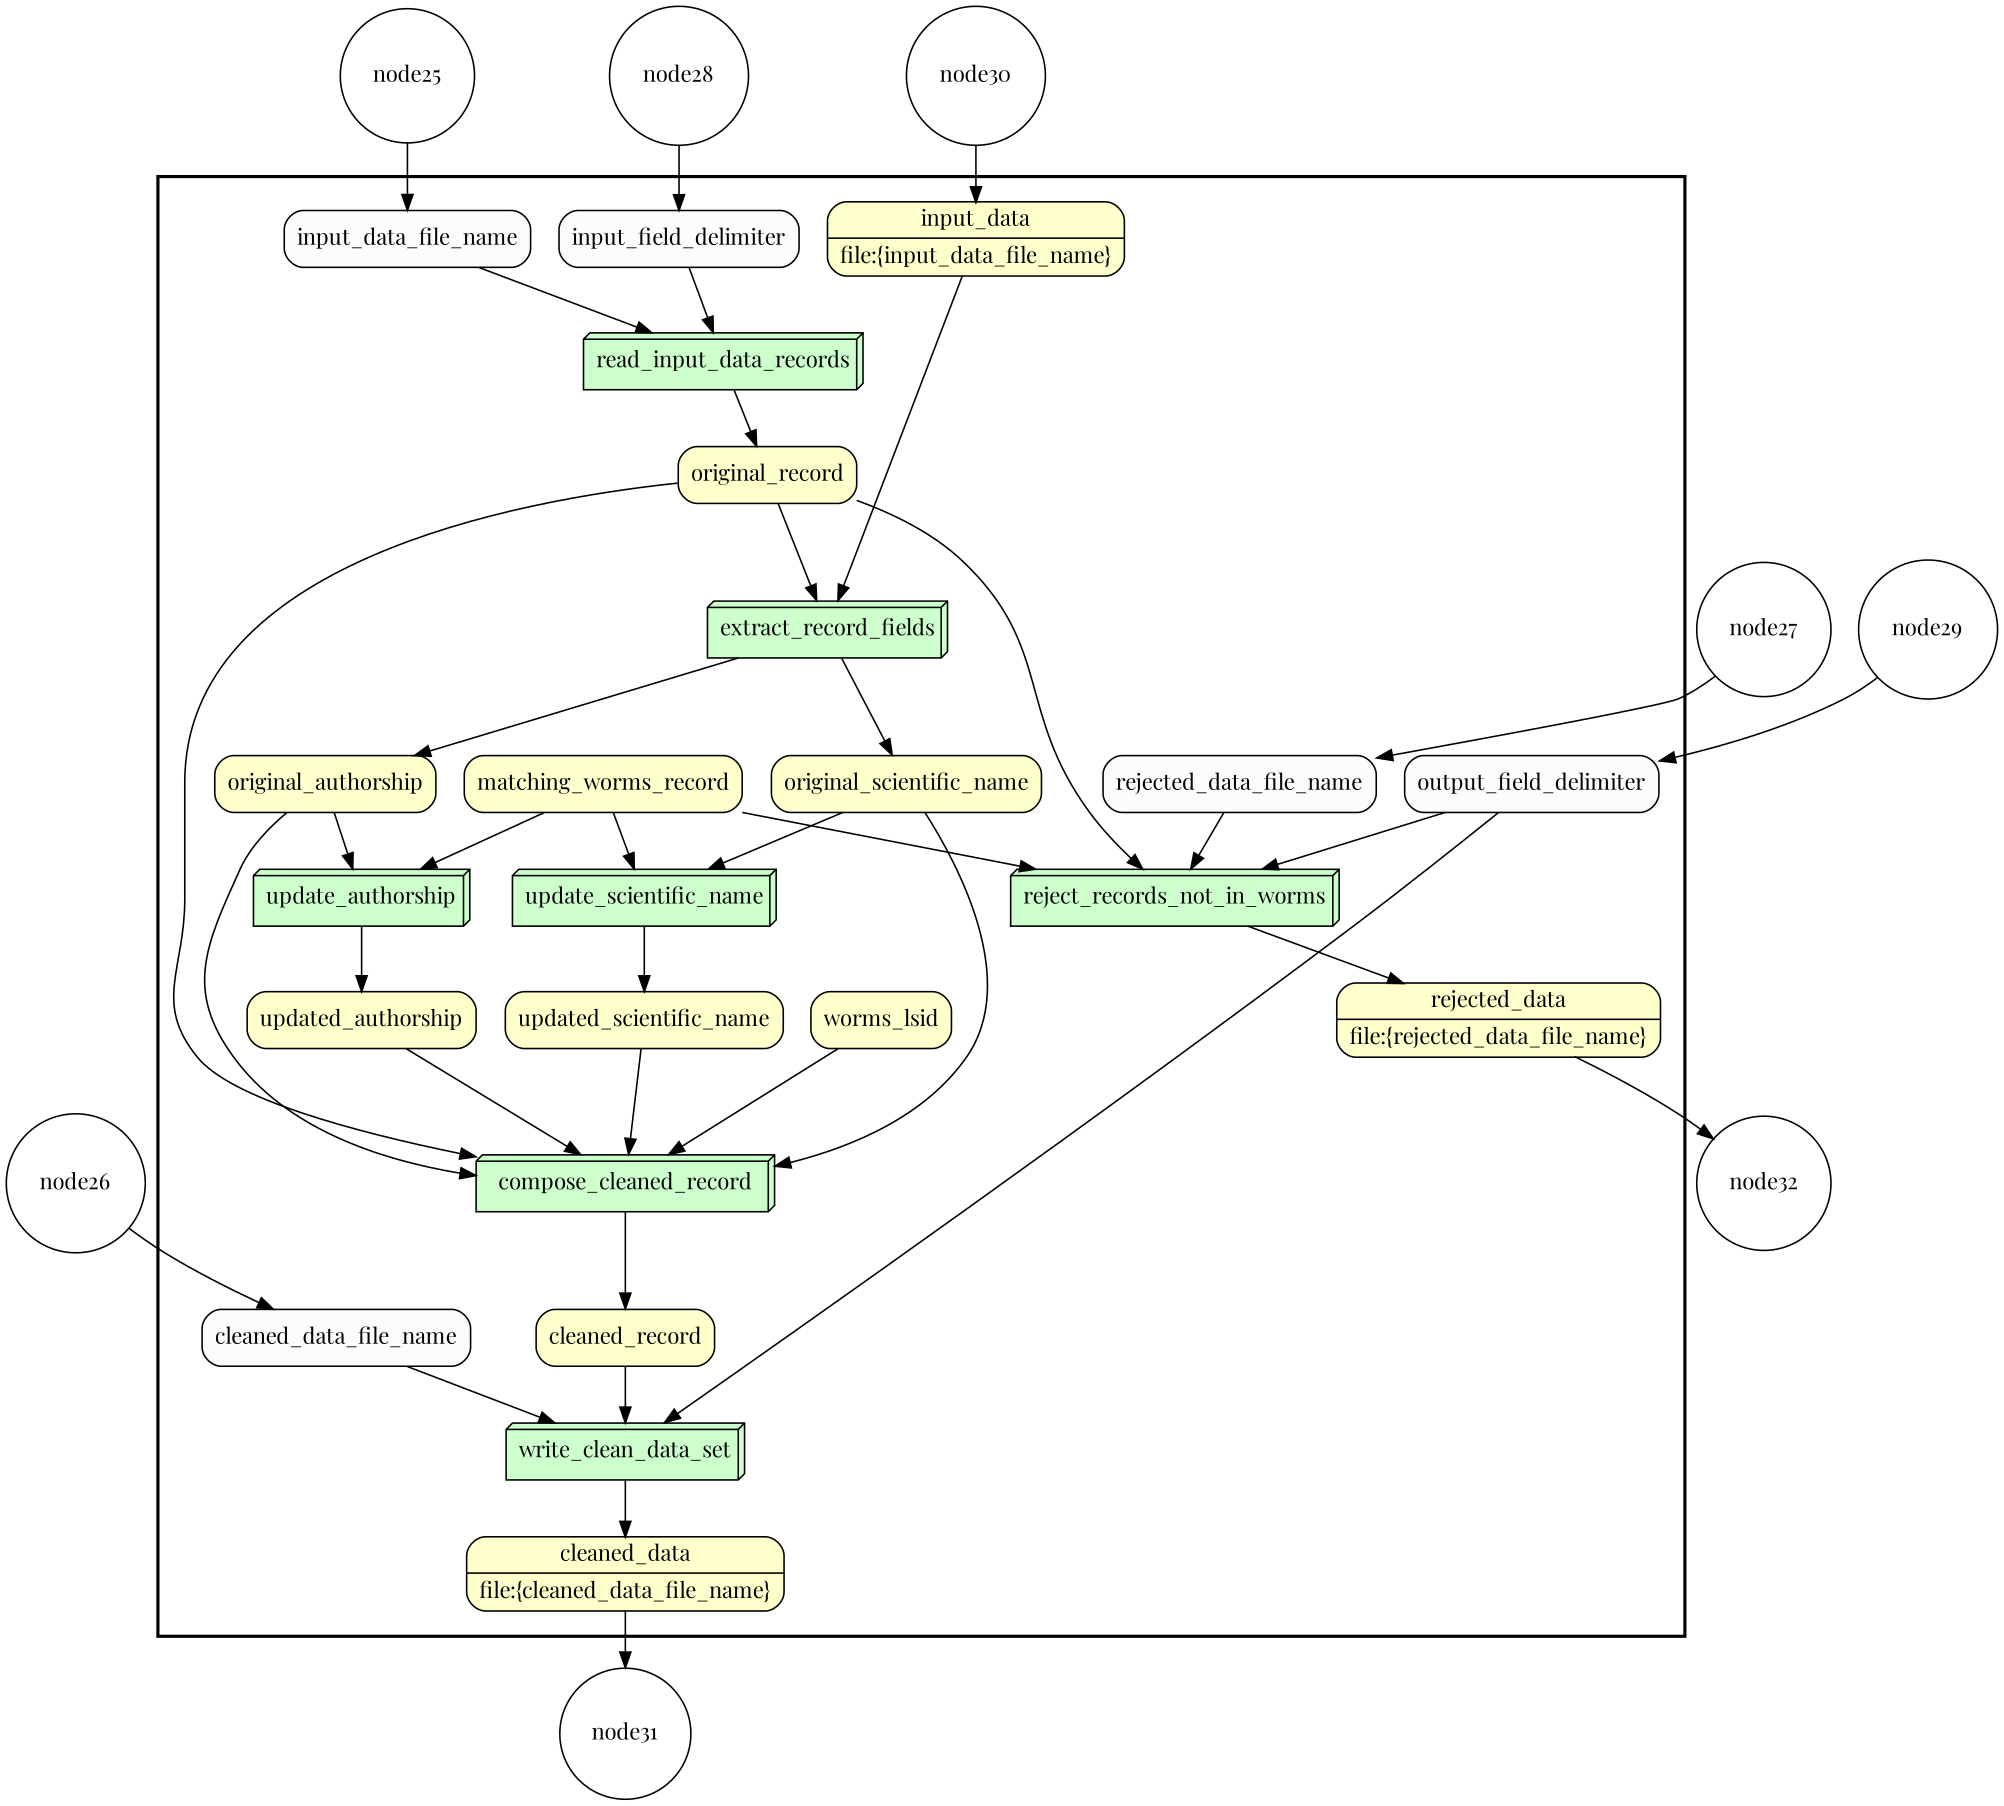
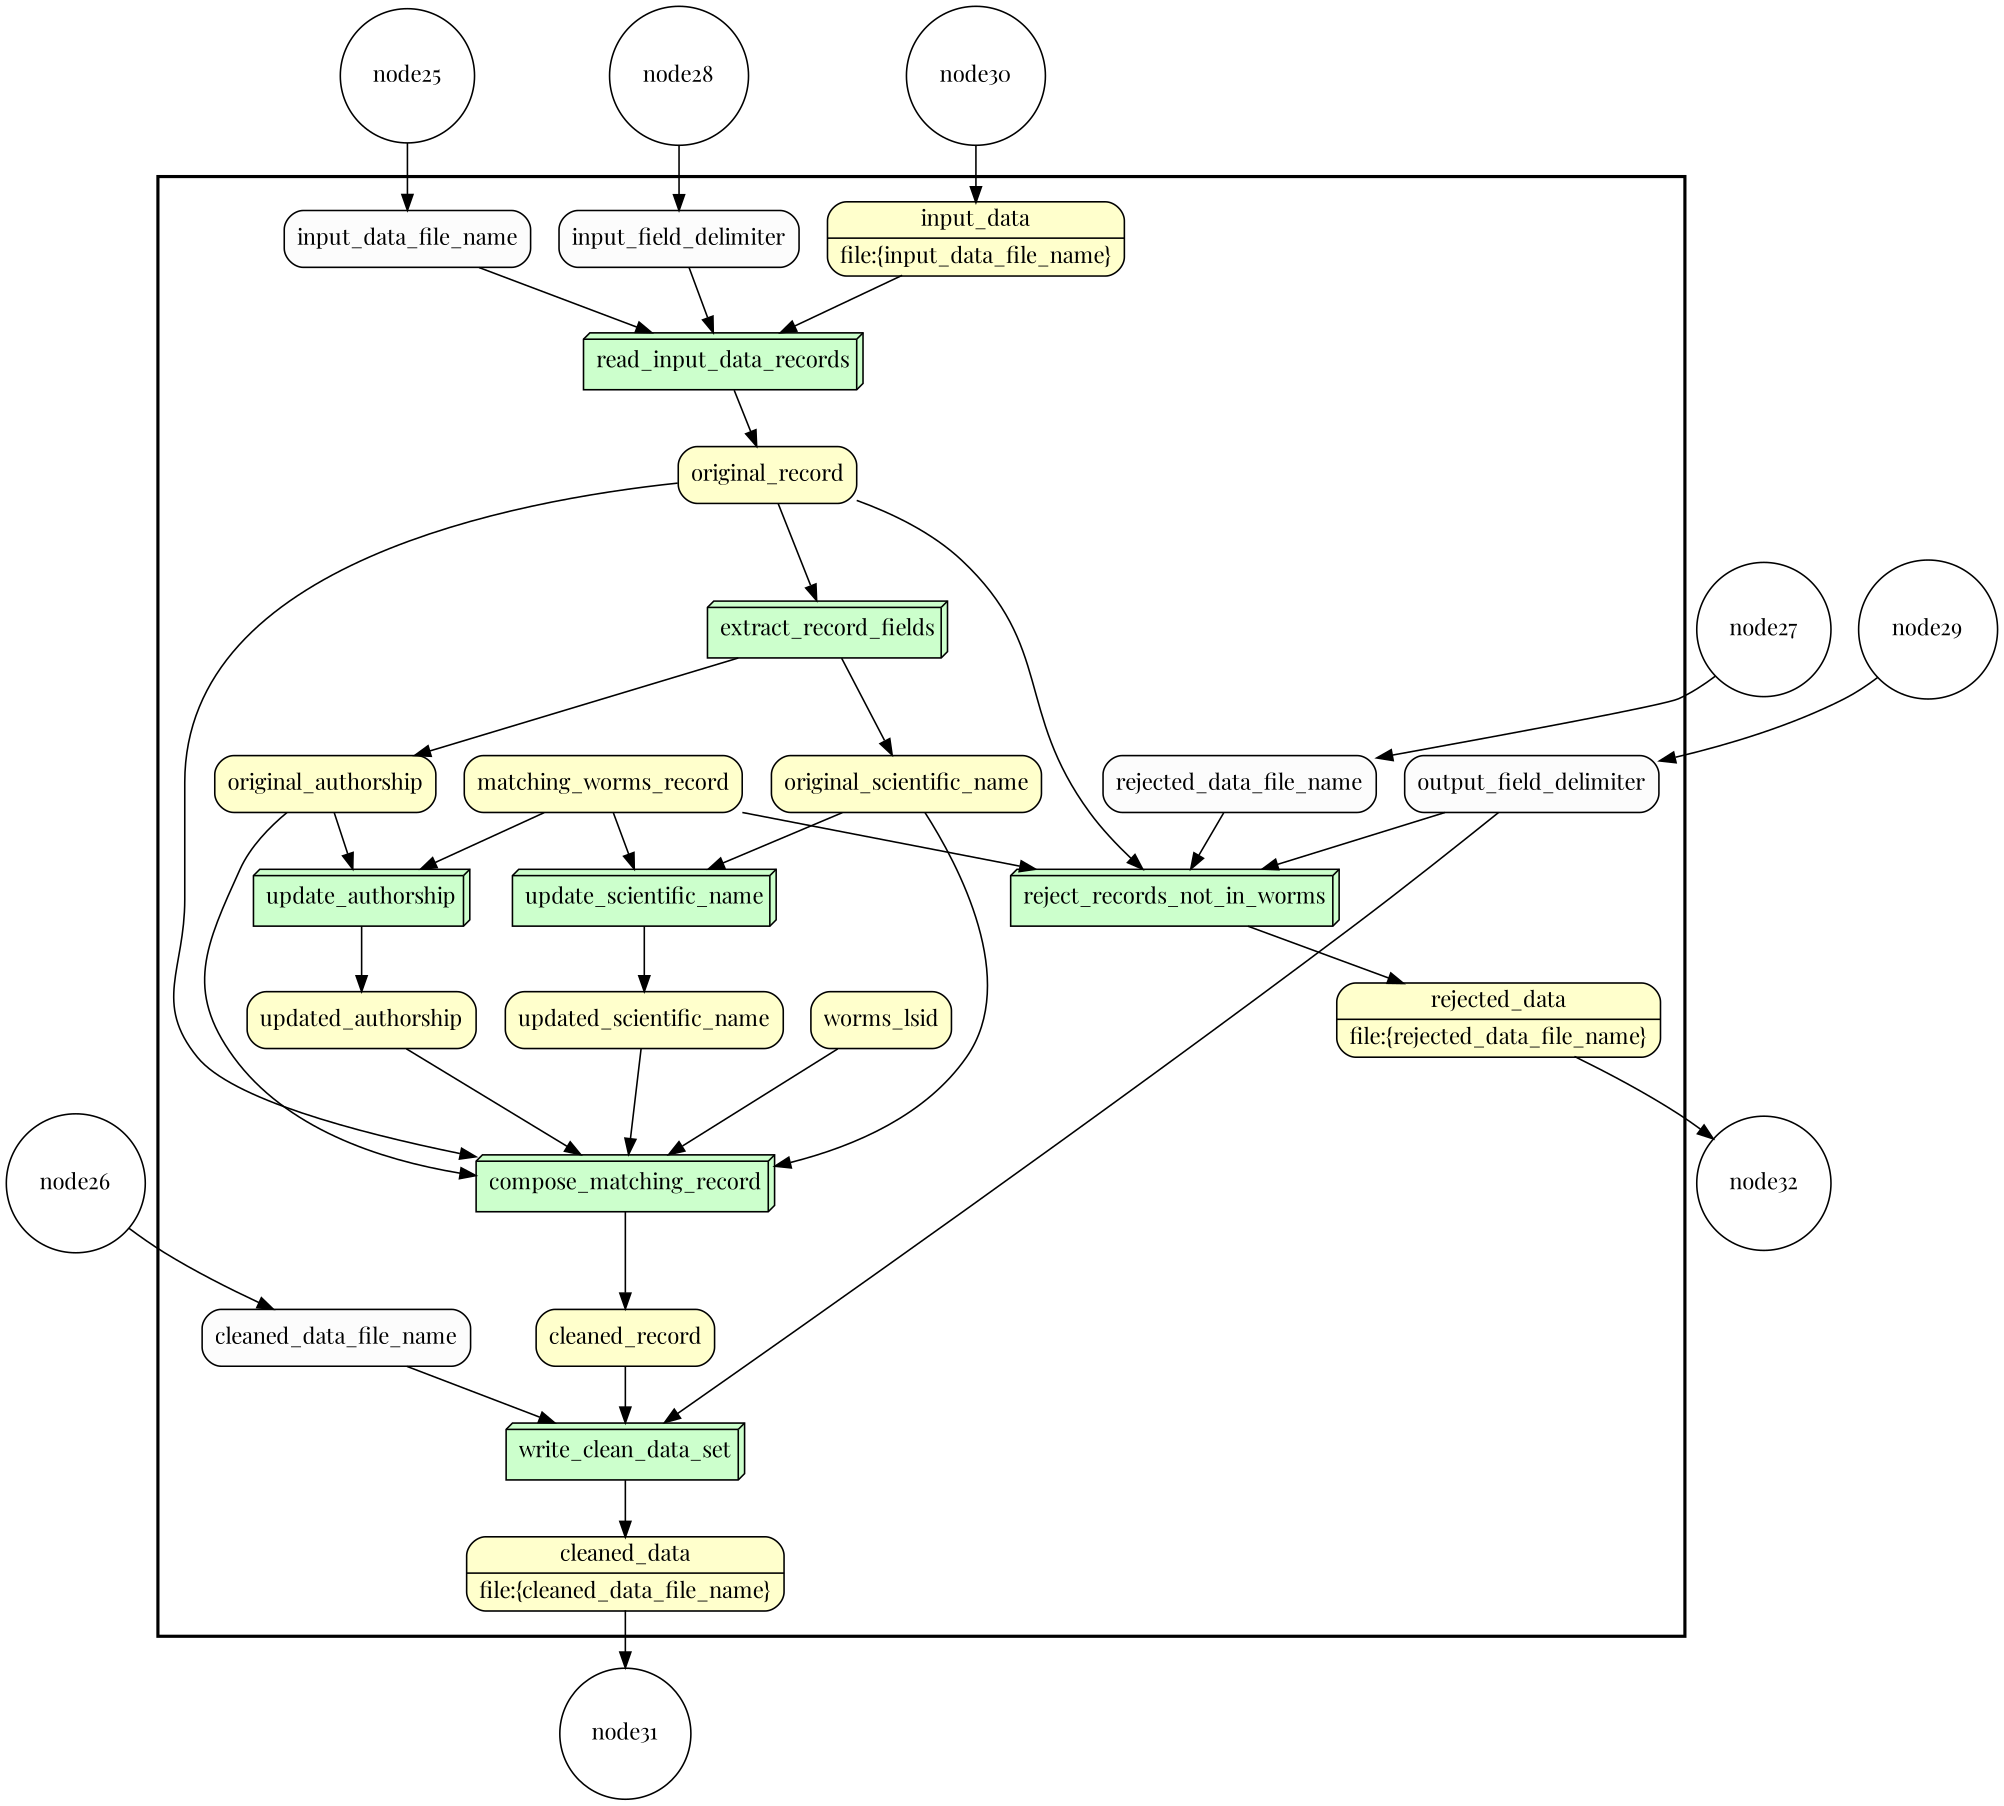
  digraph {
    fontname="Playfair Display"
    rankdir=TB
    node [fillcolor="#FFFFCC" fontname="Playfair Display" peripheries=1 shape=box style="rounded,filled"]
    edge [fontname="Playfair Display"]
    n1 [fillcolor="#CCFFCC" label=read_input_data_records shape=box3d style=filled]
    n2 [fillcolor="#CCFFCC" label=extract_record_fields shape=box3d style=filled]
    n3 [fillcolor="#CCFFCC" label=reject_records_not_in_worms shape=box3d style=filled]
    n4 [fillcolor="#CCFFCC" label=update_scientific_name shape=box3d style=filled]
    n5 [fillcolor="#CCFFCC" label=update_authorship shape=box3d style=filled]
-   n6 [fillcolor="#CCFFCC" label=compose_cleaned_record shape=box3d style=filled]
+   n6 [fillcolor="#CCFFCC" label=compose_matching_record shape=box3d style=filled]
    n7 [fillcolor="#CCFFCC" label=write_clean_data_set shape=box3d style=filled]
    n8 [label="{<f0> cleaned_data|<f1>file:\{cleaned_data_file_name\}}" rankdir=LR shape=record]
    n9 [label="{<f0> rejected_data|<f1>file:\{rejected_data_file_name\}}" rankdir=LR shape=record]
    n10 [label="{<f0> input_data|<f1>file:\{input_data_file_name\}}" rankdir=LR shape=record]
    n11 [label=original_record]
    n12 [label=original_scientific_name]
    n13 [label=matching_worms_record]
    n14 [label=original_authorship]
    n15 [label=worms_lsid]
    n16 [label=updated_scientific_name]
    n17 [label=updated_authorship]
    n18 [label=cleaned_record]
    n19 [fillcolor="#FCFCFC" label=input_data_file_name]
    n20 [fillcolor="#FCFCFC" label=input_field_delimiter]
    n21 [fillcolor="#FCFCFC" label=rejected_data_file_name]
    n22 [fillcolor="#FCFCFC" label=output_field_delimiter]
    n23 [fillcolor="#FCFCFC" label=cleaned_data_file_name]
    node31 [fillcolor="#FFFFFF" shape=circle width=0.2]
    node32 [fillcolor="#FFFFFF" shape=circle width=0.2]
    node25 [fillcolor="#FFFFFF" shape=circle width=0.2]
    node26 [fillcolor="#FFFFFF" shape=circle width=0.2]
    node27 [fillcolor="#FFFFFF" shape=circle width=0.2]
    node28 [fillcolor="#FFFFFF" shape=circle width=0.2]
    node29 [fillcolor="#FFFFFF" shape=circle width=0.2]
    node30 [fillcolor="#FFFFFF" shape=circle width=0.2]
    subgraph cluster_1 {
      fontsize=18
      penwidth=2
      subgraph cluster_2 {
        color=white
        fontsize=18
        penwidth=2
        n1
        n2
        n3
        n4
        n5
        n6
        n7
        n8
        n9
        n10
        n11
        n12
        n13
        n14
        n15
        n16
        n17
        n18
        n19
        n20
        n21
        n22
        n23
      }
    }
    n1 -> n11
    n2 -> n12
    n2 -> n14
    n3 -> n9
    n4 -> n16
    n5 -> n17
    n6 -> n18
    n7 -> n8
    n8 -> node31
    n9 -> node32
-   n10 -> n2
+   n10 -> n1
    n11 -> n2
    n11 -> n3
    n11 -> n6
    n12 -> n4
    n12 -> n6
    n13 -> n3
    n13 -> n4
    n13 -> n5
    n14 -> n5
    n14 -> n6
    n15 -> n6
    n16 -> n6
    n17 -> n6
    n18 -> n7
    n19 -> n1
    n20 -> n1
    n21 -> n3
    n22 -> n3
    n22 -> n7
    n23 -> n7
    node25 -> n19
    node26 -> n23
    node27 -> n21
    node28 -> n20
    node29 -> n22
    node30 -> n10
  }
